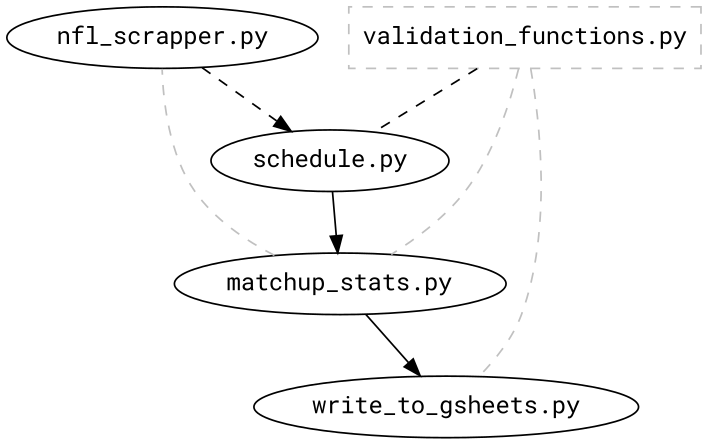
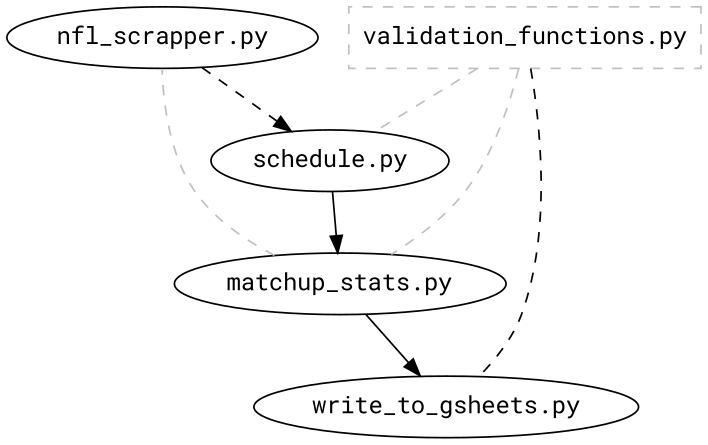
  digraph {
    fontname="Roboto Mono"
    node [fontname="Roboto Mono"]
    edge [fontname="Roboto Mono" style=dashed arrowhead=none color=grey]
    "nfl_scrapper.py"
    "schedule.py"
    "matchup_stats.py"
    "write_to_gsheets.py"
    "validation_functions.py" [color=grey shape=box style=dashed]
    "nfl_scrapper.py" -> "schedule.py" [arrowhead="" color=""]
    "schedule.py" -> "matchup_stats.py" [style="" arrowhead="" color=""]
    "matchup_stats.py" -> "nfl_scrapper.py"
    "matchup_stats.py" -> "write_to_gsheets.py" [style="" arrowhead="" color=""]
-   "validation_functions.py" -> "schedule.py" [color=black]
+   "validation_functions.py" -> "schedule.py"
    "validation_functions.py" -> "matchup_stats.py"
-   "validation_functions.py" -> "write_to_gsheets.py"
+   "validation_functions.py" -> "write_to_gsheets.py" [color=black]
  }
